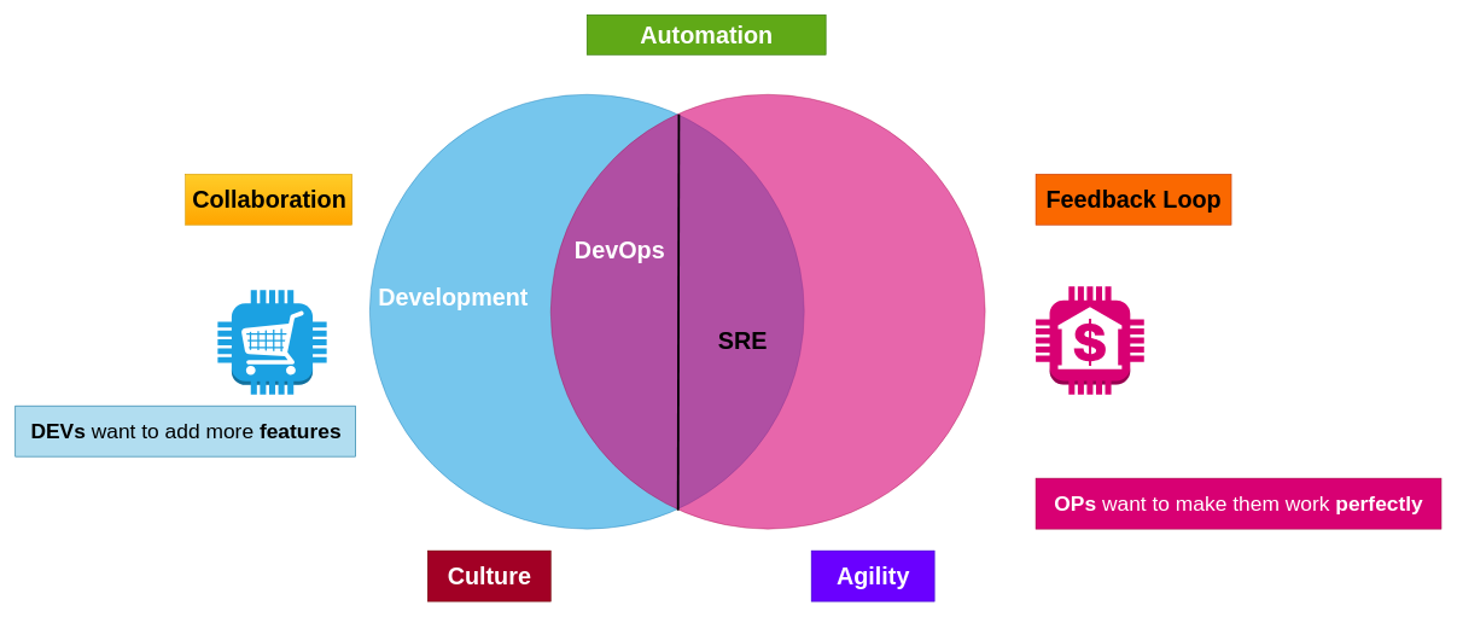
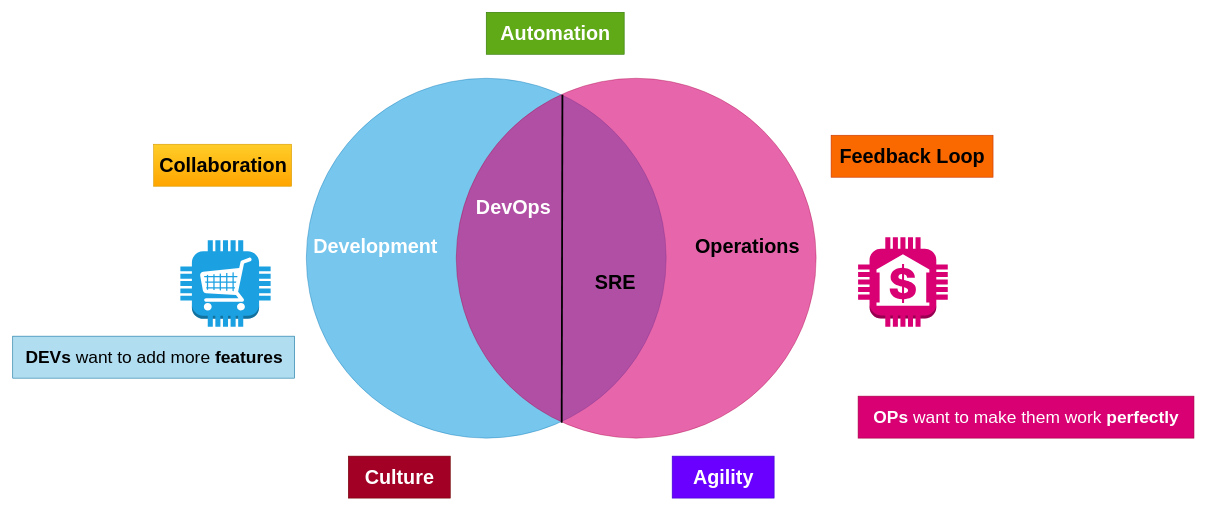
  <mxCell id="0" />
  <mxCell id="1" parent="0" />
  <mxCell id="2" value="" style="ellipse;fillColor=#1ba1e2;opacity=60;strokeColor=#006EAF;html=1;fontColor=#ffffff;" parent="1" vertex="1"><mxGeometry x="510" y="130" width="600" height="600" as="geometry" /></mxCell>
  <mxCell id="3" value="" style="ellipse;fillColor=#d80073;opacity=60;strokeColor=#A50040;html=1;fontColor=#ffffff;" parent="1" vertex="1"><mxGeometry x="760" y="130" width="600" height="600" as="geometry" /></mxCell>
  <mxCell id="4" value="Development" style="text;fontSize=33;align=center;verticalAlign=middle;html=1;fontColor=#FFFFFF;fontStyle=1" parent="1" vertex="1"><mxGeometry x="550" y="380" width="150" height="59" as="geometry" /></mxCell>
+ <mxCell id="5" value="Operations" style="text;fontSize=33;align=center;verticalAlign=middle;html=1;fontColor=#000000;fontStyle=1" parent="1" vertex="1"><mxGeometry x="1150" y="374.5" width="190" height="70" as="geometry" /></mxCell>
  <mxCell id="6" value="DevOps" style="text;fontSize=33;align=center;verticalAlign=middle;html=1;fontColor=#FFFFFF;fontStyle=1" parent="1" vertex="1"><mxGeometry x="760" y="310" width="190" height="70" as="geometry" /></mxCell>
  <mxCell id="7" value="" style="outlineConnect=0;dashed=0;verticalLabelPosition=bottom;verticalAlign=top;align=center;html=1;shape=mxgraph.aws3.bank;fillColor=#d80073;fontColor=#ffffff;strokeColor=#A50040;" parent="1" vertex="1"><mxGeometry x="1430" y="395" width="149.5" height="149.5" as="geometry" /></mxCell>
  <mxCell id="8" value="" style="outlineConnect=0;dashed=0;verticalLabelPosition=bottom;verticalAlign=top;align=center;html=1;shape=mxgraph.aws3.cart;fillColor=#1ba1e2;fontColor=#ffffff;strokeColor=#006EAF;" parent="1" vertex="1"><mxGeometry x="300" y="400" width="150.5" height="144.5" as="geometry" /></mxCell>
  <mxCell id="9" value="Collaboration" style="text;fontSize=33;align=center;verticalAlign=middle;html=1;fontStyle=1;fillColor=#ffcd28;strokeColor=#d79b00;gradientColor=#ffa500;" parent="1" vertex="1"><mxGeometry x="255.5" y="240" width="230" height="70" as="geometry" /></mxCell>
- <mxCell id="10" value="Automation" style="text;fontSize=33;align=center;verticalAlign=middle;html=1;fontColor=#ffffff;fontStyle=1;fillColor=#60a917;strokeColor=#2D7600;" parent="1" vertex="1"><mxGeometry x="810" y="20" width="330" height="55" as="geometry" /></mxCell>
+ <mxCell id="10" value="Automation" style="text;fontSize=33;align=center;verticalAlign=middle;html=1;fontColor=#ffffff;fontStyle=1;fillColor=#60a917;strokeColor=#2D7600;" parent="1" vertex="1"><mxGeometry x="810" y="20" width="230" height="70" as="geometry" /></mxCell>
  <mxCell id="11" value="Agility" style="text;fontSize=33;align=center;verticalAlign=middle;html=1;fontColor=#ffffff;fontStyle=1;fillColor=#6a00ff;strokeColor=#3700CC;" parent="1" vertex="1"><mxGeometry x="1120" y="760" width="170" height="70" as="geometry" /></mxCell>
- <mxCell id="12" value="Feedback Loop" style="text;fontSize=33;align=center;verticalAlign=middle;html=1;fontColor=#000000;fontStyle=1;fillColor=#fa6800;strokeColor=#C73500;" parent="1" vertex="1"><mxGeometry x="1430" y="240" width="270" height="70" as="geometry" /></mxCell>
- <mxCell id="13" value="Culture" style="text;fontSize=33;align=center;verticalAlign=middle;html=1;fontColor=#ffffff;fontStyle=1;fillColor=#a20025;strokeColor=#6F0000;" parent="1" vertex="1"><mxGeometry x="590" y="760" width="170" height="70" as="geometry" /></mxCell>
+ <mxCell id="12" value="Feedback Loop" style="text;fontSize=33;align=center;verticalAlign=middle;html=1;fontColor=#000000;fontStyle=1;fillColor=#fa6800;strokeColor=#C73500;" parent="1" vertex="1"><mxGeometry x="1385" y="225" width="270" height="70" as="geometry" /></mxCell>
+ <mxCell id="13" value="Culture" style="text;fontSize=33;align=center;verticalAlign=middle;html=1;fontColor=#ffffff;fontStyle=1;fillColor=#a20025;strokeColor=#6F0000;" parent="1" vertex="1"><mxGeometry x="580" y="760" width="170" height="70" as="geometry" /></mxCell>
  <mxCell id="14" value="DEVs &lt;span style=&quot;font-weight: normal;&quot;&gt;want to add more&lt;/span&gt; features" style="text;fontSize=29;align=center;verticalAlign=middle;html=1;fontStyle=1;fillColor=#b1ddf0;strokeColor=#10739e;" parent="1" vertex="1"><mxGeometry x="20.5" y="560" width="470" height="70" as="geometry" /></mxCell>
  <mxCell id="15" value="OPs &lt;span style=&quot;font-weight: normal;&quot;&gt;want to make them work&lt;/span&gt; perfectly" style="text;fontSize=29;align=center;verticalAlign=middle;html=1;fontColor=#ffffff;fontStyle=1;fillColor=#d80073;strokeColor=#A50040;" parent="1" vertex="1"><mxGeometry x="1430" y="660" width="560" height="70" as="geometry" /></mxCell>
  <mxCell id="16" value="" style="endArrow=none;html=1;rounded=0;exitX=0.293;exitY=0.957;exitDx=0;exitDy=0;exitPerimeter=0;strokeWidth=3;" parent="1" source="3" edge="1"><mxGeometry width="50" height="50" relative="1" as="geometry"><mxPoint x="930" y="702.5" as="sourcePoint" /><mxPoint x="937" y="157.5" as="targetPoint" /></mxGeometry></mxCell>
  <mxCell id="17" value="SRE" style="text;fontSize=33;align=center;verticalAlign=middle;html=1;fontColor=#000000;fontStyle=1" parent="1" vertex="1"><mxGeometry x="930" y="434.75" width="190" height="70" as="geometry" /></mxCell>
